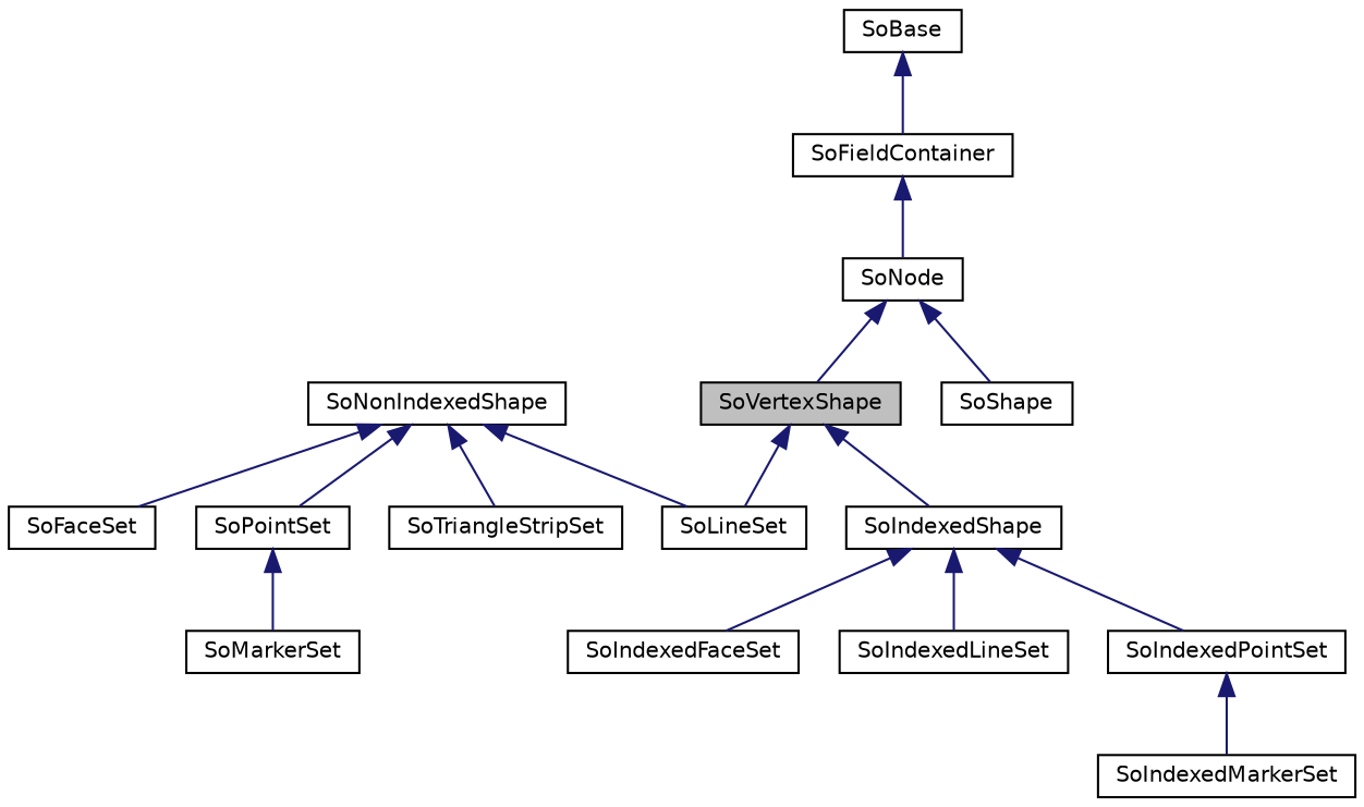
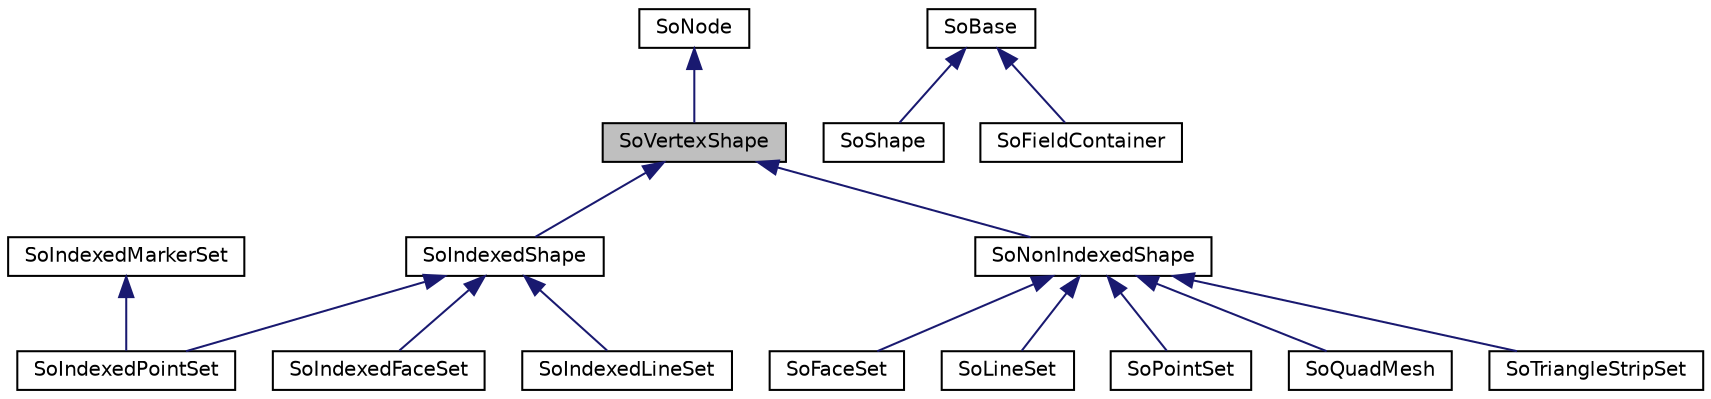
  digraph {
    rankdir=TB
    node [color=black fillcolor=white fontname=Helvetica fontsize=10 shape=record style=filled]
    edge [color=midnightblue dir=back fontname=Helvetica fontsize=10 labelfontname=Helvetica labelfontsize=10 style=solid]
    n1 [fillcolor=grey75 fontcolor=black height=0.2 label=SoVertexShape width=0.4]
    n2 [height=0.2 label=SoIndexedShape width=0.4]
    n3 [height=0.2 label=SoNonIndexedShape width=0.4]
    n4 [height=0.2 label=SoIndexedFaceSet width=0.4]
    n5 [height=0.2 label=SoIndexedLineSet width=0.4]
    n6 [height=0.2 label=SoIndexedPointSet width=0.4]
    n7 [height=0.2 label=SoFaceSet width=0.4]
    n8 [height=0.2 label=SoLineSet width=0.4]
    n9 [height=0.2 label=SoPointSet width=0.4]
+   n10 [height=0.2 label=SoQuadMesh width=0.4]
    n11 [height=0.2 label=SoTriangleStripSet width=0.4]
    n12 [height=0.2 label=SoShape width=0.4]
    n13 [height=0.2 label=SoNode width=0.4]
    n14 [height=0.2 label=SoFieldContainer width=0.4]
    n15 [height=0.2 label=SoBase width=0.4]
    n16 [height=0.2 label=SoIndexedMarkerSet width=0.4]
-   n17 [height=0.2 label=SoMarkerSet width=0.4]
    n1 -> n2
-   n1 -> n8
+   n1 -> n3
    n2 -> n4
    n2 -> n5
    n2 -> n6
    n3 -> n7
    n3 -> n8
    n3 -> n9
+   n3 -> n10
    n3 -> n11
-   n6 -> n16
-   n9 -> n17
+   n16 -> n6
    n13 -> n1
-   n13 -> n12
-   n14 -> n13
+   n15 -> n12
    n15 -> n14
  }
